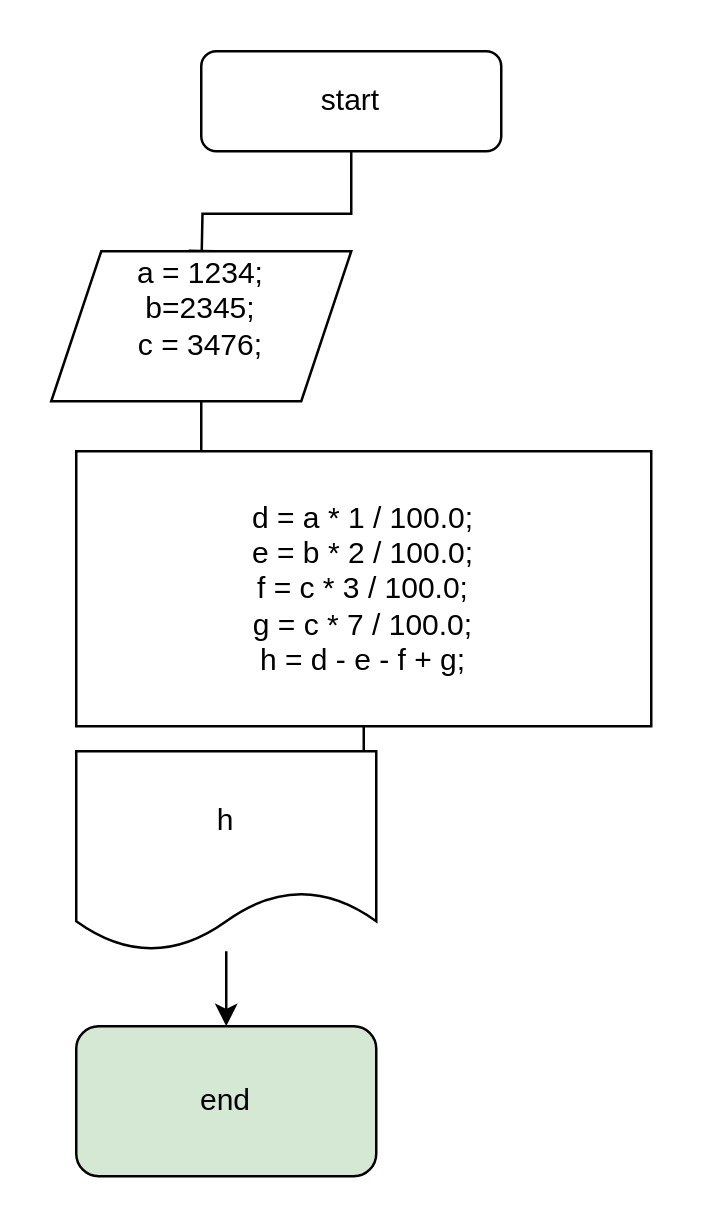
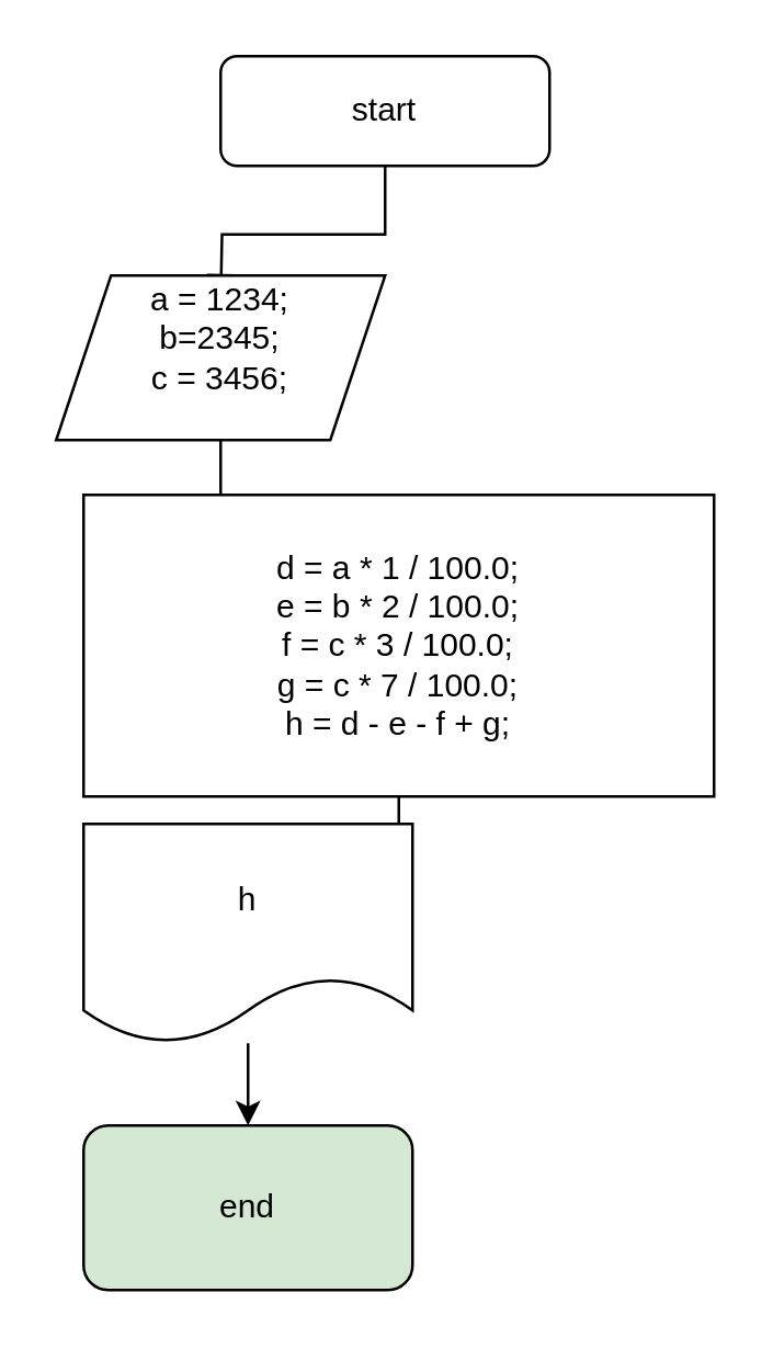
  <mxCell id="0" />
  <mxCell id="1" parent="0" />
  <mxCell id="2" value="" style="rounded=0;html=1;jettySize=auto;orthogonalLoop=1;fontSize=11;endArrow=block;endFill=0;endSize=8;strokeWidth=1;shadow=0;labelBackgroundColor=none;edgeStyle=orthogonalEdgeStyle;" edge="1" parent="1" source="3"><mxGeometry relative="1" as="geometry"><mxPoint x="80" y="110" as="targetPoint" /></mxGeometry></mxCell>
  <mxCell id="3" value="start" style="rounded=1;whiteSpace=wrap;html=1;fontSize=12;glass=0;strokeWidth=1;shadow=0;" vertex="1" parent="1"><mxGeometry x="80" y="20" width="120" height="40" as="geometry" /></mxCell>
  <mxCell id="4" style="edgeStyle=orthogonalEdgeStyle;rounded=0;orthogonalLoop=1;jettySize=auto;html=1;exitX=0.5;exitY=1;exitDx=0;exitDy=0;" edge="1" parent="1" source="5"><mxGeometry relative="1" as="geometry"><mxPoint x="60" y="240" as="targetPoint" /></mxGeometry></mxCell>
- <mxCell id="5" value="a = 1234;&lt;br&gt;b=2345;&lt;br&gt;c = 3476;&lt;br&gt;&lt;div&gt;&lt;br&gt;&lt;/div&gt;" style="shape=parallelogram;perimeter=parallelogramPerimeter;whiteSpace=wrap;html=1;fixedSize=1;" vertex="1" parent="1"><mxGeometry x="20" y="100" width="120" height="60" as="geometry" /></mxCell>
+ <mxCell id="5" value="a = 1234;&lt;br&gt;b=2345;&lt;br&gt;c = 3456;&lt;br&gt;&lt;div&gt;&lt;br&gt;&lt;/div&gt;" style="shape=parallelogram;perimeter=parallelogramPerimeter;whiteSpace=wrap;html=1;fixedSize=1;" vertex="1" parent="1"><mxGeometry x="20" y="100" width="120" height="60" as="geometry" /></mxCell>
  <mxCell id="6" style="edgeStyle=orthogonalEdgeStyle;rounded=0;orthogonalLoop=1;jettySize=auto;html=1;exitX=0.5;exitY=1;exitDx=0;exitDy=0;" edge="1" parent="1" source="7"><mxGeometry relative="1" as="geometry"><mxPoint x="90" y="300" as="targetPoint" /></mxGeometry></mxCell>
  <mxCell id="7" value="d = a * 1 / 100.0;&lt;br&gt;e = b * 2 / 100.0;&lt;br&gt;f = c * 3 / 100.0;&lt;br&gt;g = c * 7 / 100.0;&lt;br&gt;h = d - e - f + g;" style="rounded=0;whiteSpace=wrap;html=1;" vertex="1" parent="1"><mxGeometry x="30" y="180" width="230" height="110" as="geometry" /></mxCell>
  <mxCell id="8" value="" style="edgeStyle=orthogonalEdgeStyle;rounded=0;orthogonalLoop=1;jettySize=auto;html=1;" edge="1" parent="1" source="9"><mxGeometry relative="1" as="geometry"><mxPoint x="90" y="410" as="targetPoint" /></mxGeometry></mxCell>
  <mxCell id="9" value="h" style="shape=document;whiteSpace=wrap;html=1;boundedLbl=1;" vertex="1" parent="1"><mxGeometry x="30" y="300" width="120" height="80" as="geometry" /></mxCell>
  <mxCell id="10" value="end&lt;br&gt;" style="rounded=1;whiteSpace=wrap;html=1;fillColor=#d5e8d4;" vertex="1" parent="1"><mxGeometry x="30" y="410" width="120" height="60" as="geometry" /></mxCell>
